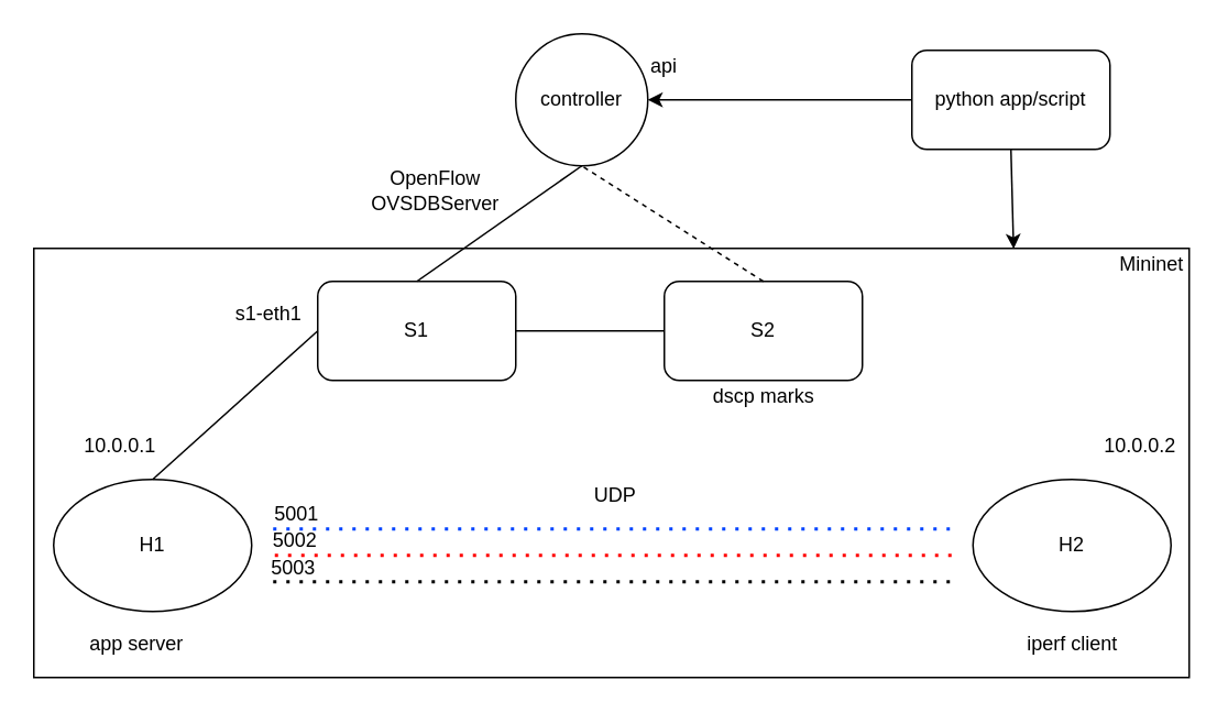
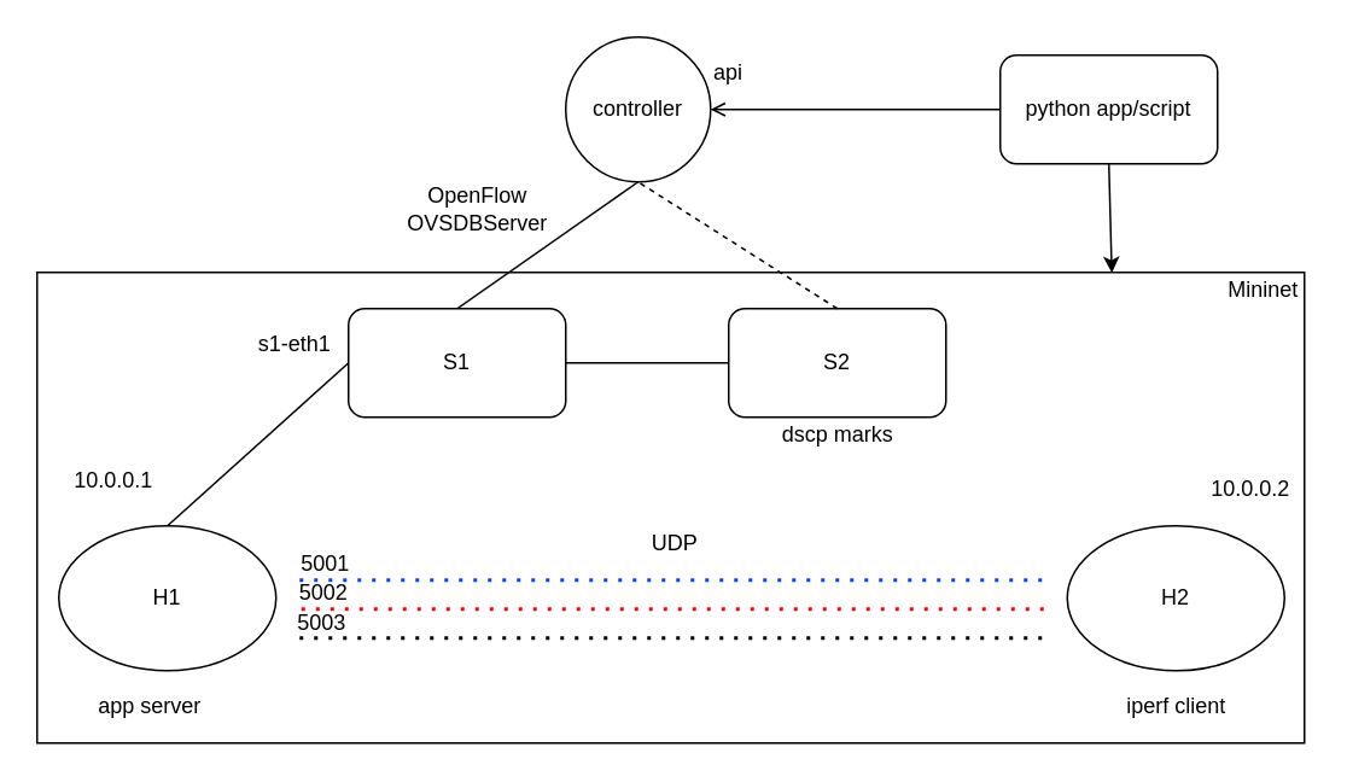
  <mxCell id="0" />
  <mxCell id="1" parent="0" />
  <mxCell id="2" value="" style="rounded=0;whiteSpace=wrap;html=1;" parent="1" vertex="1"><mxGeometry x="20" y="150" width="700" height="260" as="geometry" /></mxCell>
  <mxCell id="3" value="S2" style="rounded=1;whiteSpace=wrap;html=1;" parent="1" vertex="1"><mxGeometry x="402" y="170" width="120" height="60" as="geometry" /></mxCell>
  <mxCell id="4" value="S1" style="rounded=1;whiteSpace=wrap;html=1;" parent="1" vertex="1"><mxGeometry x="192" y="170" width="120" height="60" as="geometry" /></mxCell>
  <mxCell id="5" value="H1" style="ellipse;whiteSpace=wrap;html=1;" parent="1" vertex="1"><mxGeometry x="32" y="290" width="120" height="80" as="geometry" /></mxCell>
  <mxCell id="6" value="H2" style="ellipse;whiteSpace=wrap;html=1;" parent="1" vertex="1"><mxGeometry x="589" y="290" width="120" height="80" as="geometry" /></mxCell>
  <mxCell id="7" value="" style="endArrow=none;html=1;entryX=0;entryY=0.5;entryDx=0;entryDy=0;exitX=1;exitY=0.5;exitDx=0;exitDy=0;" parent="1" source="4" target="3" edge="1"><mxGeometry width="50" height="50" relative="1" as="geometry"><mxPoint x="342" y="190" as="sourcePoint" /><mxPoint x="392" y="140" as="targetPoint" /></mxGeometry></mxCell>
  <mxCell id="8" value="" style="endArrow=none;html=1;entryX=0;entryY=0.5;entryDx=0;entryDy=0;exitX=0.5;exitY=0;exitDx=0;exitDy=0;" parent="1" source="5" target="4" edge="1"><mxGeometry width="50" height="50" relative="1" as="geometry"><mxPoint x="122" y="250" as="sourcePoint" /><mxPoint x="172" y="200" as="targetPoint" /></mxGeometry></mxCell>
  <mxCell id="9" value="" style="endArrow=none;dashed=1;html=1;dashPattern=1 3;strokeWidth=2;fillColor=#0A1BFF;strokeColor=#0044FF;" parent="1" edge="1"><mxGeometry width="50" height="50" relative="1" as="geometry"><mxPoint x="165" y="320" as="sourcePoint" /><mxPoint x="575" y="320" as="targetPoint" /></mxGeometry></mxCell>
  <mxCell id="10" value="" style="endArrow=none;dashed=1;html=1;dashPattern=1 3;strokeWidth=2;strokeColor=#FF0000;" parent="1" edge="1"><mxGeometry width="50" height="50" relative="1" as="geometry"><mxPoint x="166" y="336" as="sourcePoint" /><mxPoint x="576" y="336" as="targetPoint" /></mxGeometry></mxCell>
  <mxCell id="11" value="" style="endArrow=none;dashed=1;html=1;dashPattern=1 3;strokeWidth=2;" parent="1" edge="1"><mxGeometry width="50" height="50" relative="1" as="geometry"><mxPoint x="165" y="352" as="sourcePoint" /><mxPoint x="575" y="352" as="targetPoint" /></mxGeometry></mxCell>
  <mxCell id="12" value="iperf client" style="text;html=1;align=center;verticalAlign=middle;resizable=0;points=[];autosize=1;" parent="1" vertex="1"><mxGeometry x="614" y="380" width="70" height="20" as="geometry" /></mxCell>
  <mxCell id="13" value="app server" style="text;html=1;align=center;verticalAlign=middle;resizable=0;points=[];autosize=1;" parent="1" vertex="1"><mxGeometry x="42" y="380" width="80" height="20" as="geometry" /></mxCell>
  <mxCell id="14" value="controller" style="ellipse;whiteSpace=wrap;html=1;aspect=fixed;" parent="1" vertex="1"><mxGeometry x="312" y="20" width="80" height="80" as="geometry" /></mxCell>
  <mxCell id="15" value="" style="endArrow=none;html=1;exitX=0.5;exitY=0;exitDx=0;exitDy=0;entryX=0.5;entryY=1;entryDx=0;entryDy=0;" parent="1" source="4" target="14" edge="1"><mxGeometry width="50" height="50" relative="1" as="geometry"><mxPoint x="332" y="140" as="sourcePoint" /><mxPoint x="382" y="90" as="targetPoint" /></mxGeometry></mxCell>
  <mxCell id="16" value="" style="endArrow=none;html=1;exitX=0.5;exitY=0;exitDx=0;exitDy=0;entryX=0.5;entryY=1;entryDx=0;entryDy=0;dashed=1;" parent="1" source="3" target="14" edge="1"><mxGeometry width="50" height="50" relative="1" as="geometry"><mxPoint x="262" y="180" as="sourcePoint" /><mxPoint x="362" y="110" as="targetPoint" /></mxGeometry></mxCell>
  <mxCell id="17" value="OpenFlow&lt;br&gt;OVSDBServer" style="text;html=1;align=center;verticalAlign=middle;resizable=0;points=[];autosize=1;" parent="1" vertex="1"><mxGeometry x="218" y="100" width="90" height="30" as="geometry" /></mxCell>
  <mxCell id="18" value="api" style="text;html=1;strokeColor=none;fillColor=none;align=center;verticalAlign=middle;whiteSpace=wrap;rounded=0;" parent="1" vertex="1"><mxGeometry x="382" y="30" width="40" height="20" as="geometry" /></mxCell>
  <mxCell id="19" value="python app/script" style="rounded=1;whiteSpace=wrap;html=1;" parent="1" vertex="1"><mxGeometry x="552" y="30" width="120" height="60" as="geometry" /></mxCell>
- <mxCell id="20" value="" style="endArrow=classic;html=1;exitX=0;exitY=0.5;exitDx=0;exitDy=0;entryX=1;entryY=0.5;entryDx=0;entryDy=0;" parent="1" source="19" target="14" edge="1"><mxGeometry width="50" height="50" relative="1" as="geometry"><mxPoint x="502" y="10" as="sourcePoint" /><mxPoint x="552" y="-40" as="targetPoint" /></mxGeometry></mxCell>
+ <mxCell id="20" value="" style="endArrow=open;html=1;exitX=0;exitY=0.5;exitDx=0;exitDy=0;entryX=1;entryY=0.5;entryDx=0;entryDy=0;" parent="1" source="19" target="14" edge="1"><mxGeometry width="50" height="50" relative="1" as="geometry"><mxPoint x="502" y="10" as="sourcePoint" /><mxPoint x="552" y="-40" as="targetPoint" /></mxGeometry></mxCell>
  <mxCell id="21" value="5001" style="text;html=1;align=center;verticalAlign=middle;resizable=0;points=[];autosize=1;" parent="1" vertex="1"><mxGeometry x="159" y="301" width="40" height="20" as="geometry" /></mxCell>
  <mxCell id="22" value="5002" style="text;html=1;align=center;verticalAlign=middle;resizable=0;points=[];autosize=1;" parent="1" vertex="1"><mxGeometry x="158" y="317" width="40" height="20" as="geometry" /></mxCell>
  <mxCell id="23" value="5003" style="text;html=1;align=center;verticalAlign=middle;resizable=0;points=[];autosize=1;" parent="1" vertex="1"><mxGeometry x="157" y="334" width="40" height="20" as="geometry" /></mxCell>
  <mxCell id="24" value="Mininet" style="text;html=1;align=center;verticalAlign=middle;resizable=0;points=[];autosize=1;" parent="1" vertex="1"><mxGeometry x="672" y="150" width="50" height="20" as="geometry" /></mxCell>
  <mxCell id="25" value="" style="endArrow=classic;html=1;exitX=0.5;exitY=1;exitDx=0;exitDy=0;entryX=0.848;entryY=0.001;entryDx=0;entryDy=0;entryPerimeter=0;" parent="1" source="19" target="2" edge="1"><mxGeometry width="50" height="50" relative="1" as="geometry"><mxPoint x="562" y="70" as="sourcePoint" /><mxPoint x="402" y="70" as="targetPoint" /></mxGeometry></mxCell>
  <mxCell id="26" value="dscp marks" style="text;html=1;align=center;verticalAlign=middle;resizable=0;points=[];autosize=1;" parent="1" vertex="1"><mxGeometry x="422" y="230" width="80" height="20" as="geometry" /></mxCell>
- <mxCell id="27" value="10.0.0.1" style="text;html=1;align=center;verticalAlign=middle;resizable=0;points=[];autosize=1;" vertex="1" parent="1"><mxGeometry x="42" y="260" width="60" height="20" as="geometry" /></mxCell>
+ <mxCell id="27" value="10.0.0.1" style="text;html=1;align=center;verticalAlign=middle;resizable=0;points=[];autosize=1;" vertex="1" parent="1"><mxGeometry x="32" y="255" width="60" height="20" as="geometry" /></mxCell>
  <mxCell id="28" value="10.0.0.2" style="text;html=1;align=center;verticalAlign=middle;resizable=0;points=[];autosize=1;" vertex="1" parent="1"><mxGeometry x="660" y="260" width="60" height="20" as="geometry" /></mxCell>
  <mxCell id="29" value="s1-eth1" style="text;html=1;align=center;verticalAlign=middle;resizable=0;points=[];autosize=1;" vertex="1" parent="1"><mxGeometry x="132" y="180" width="60" height="20" as="geometry" /></mxCell>
  <mxCell id="30" value="UDP" style="text;html=1;align=center;verticalAlign=middle;resizable=0;points=[];autosize=1;" vertex="1" parent="1"><mxGeometry x="352" y="290" width="40" height="20" as="geometry" /></mxCell>
